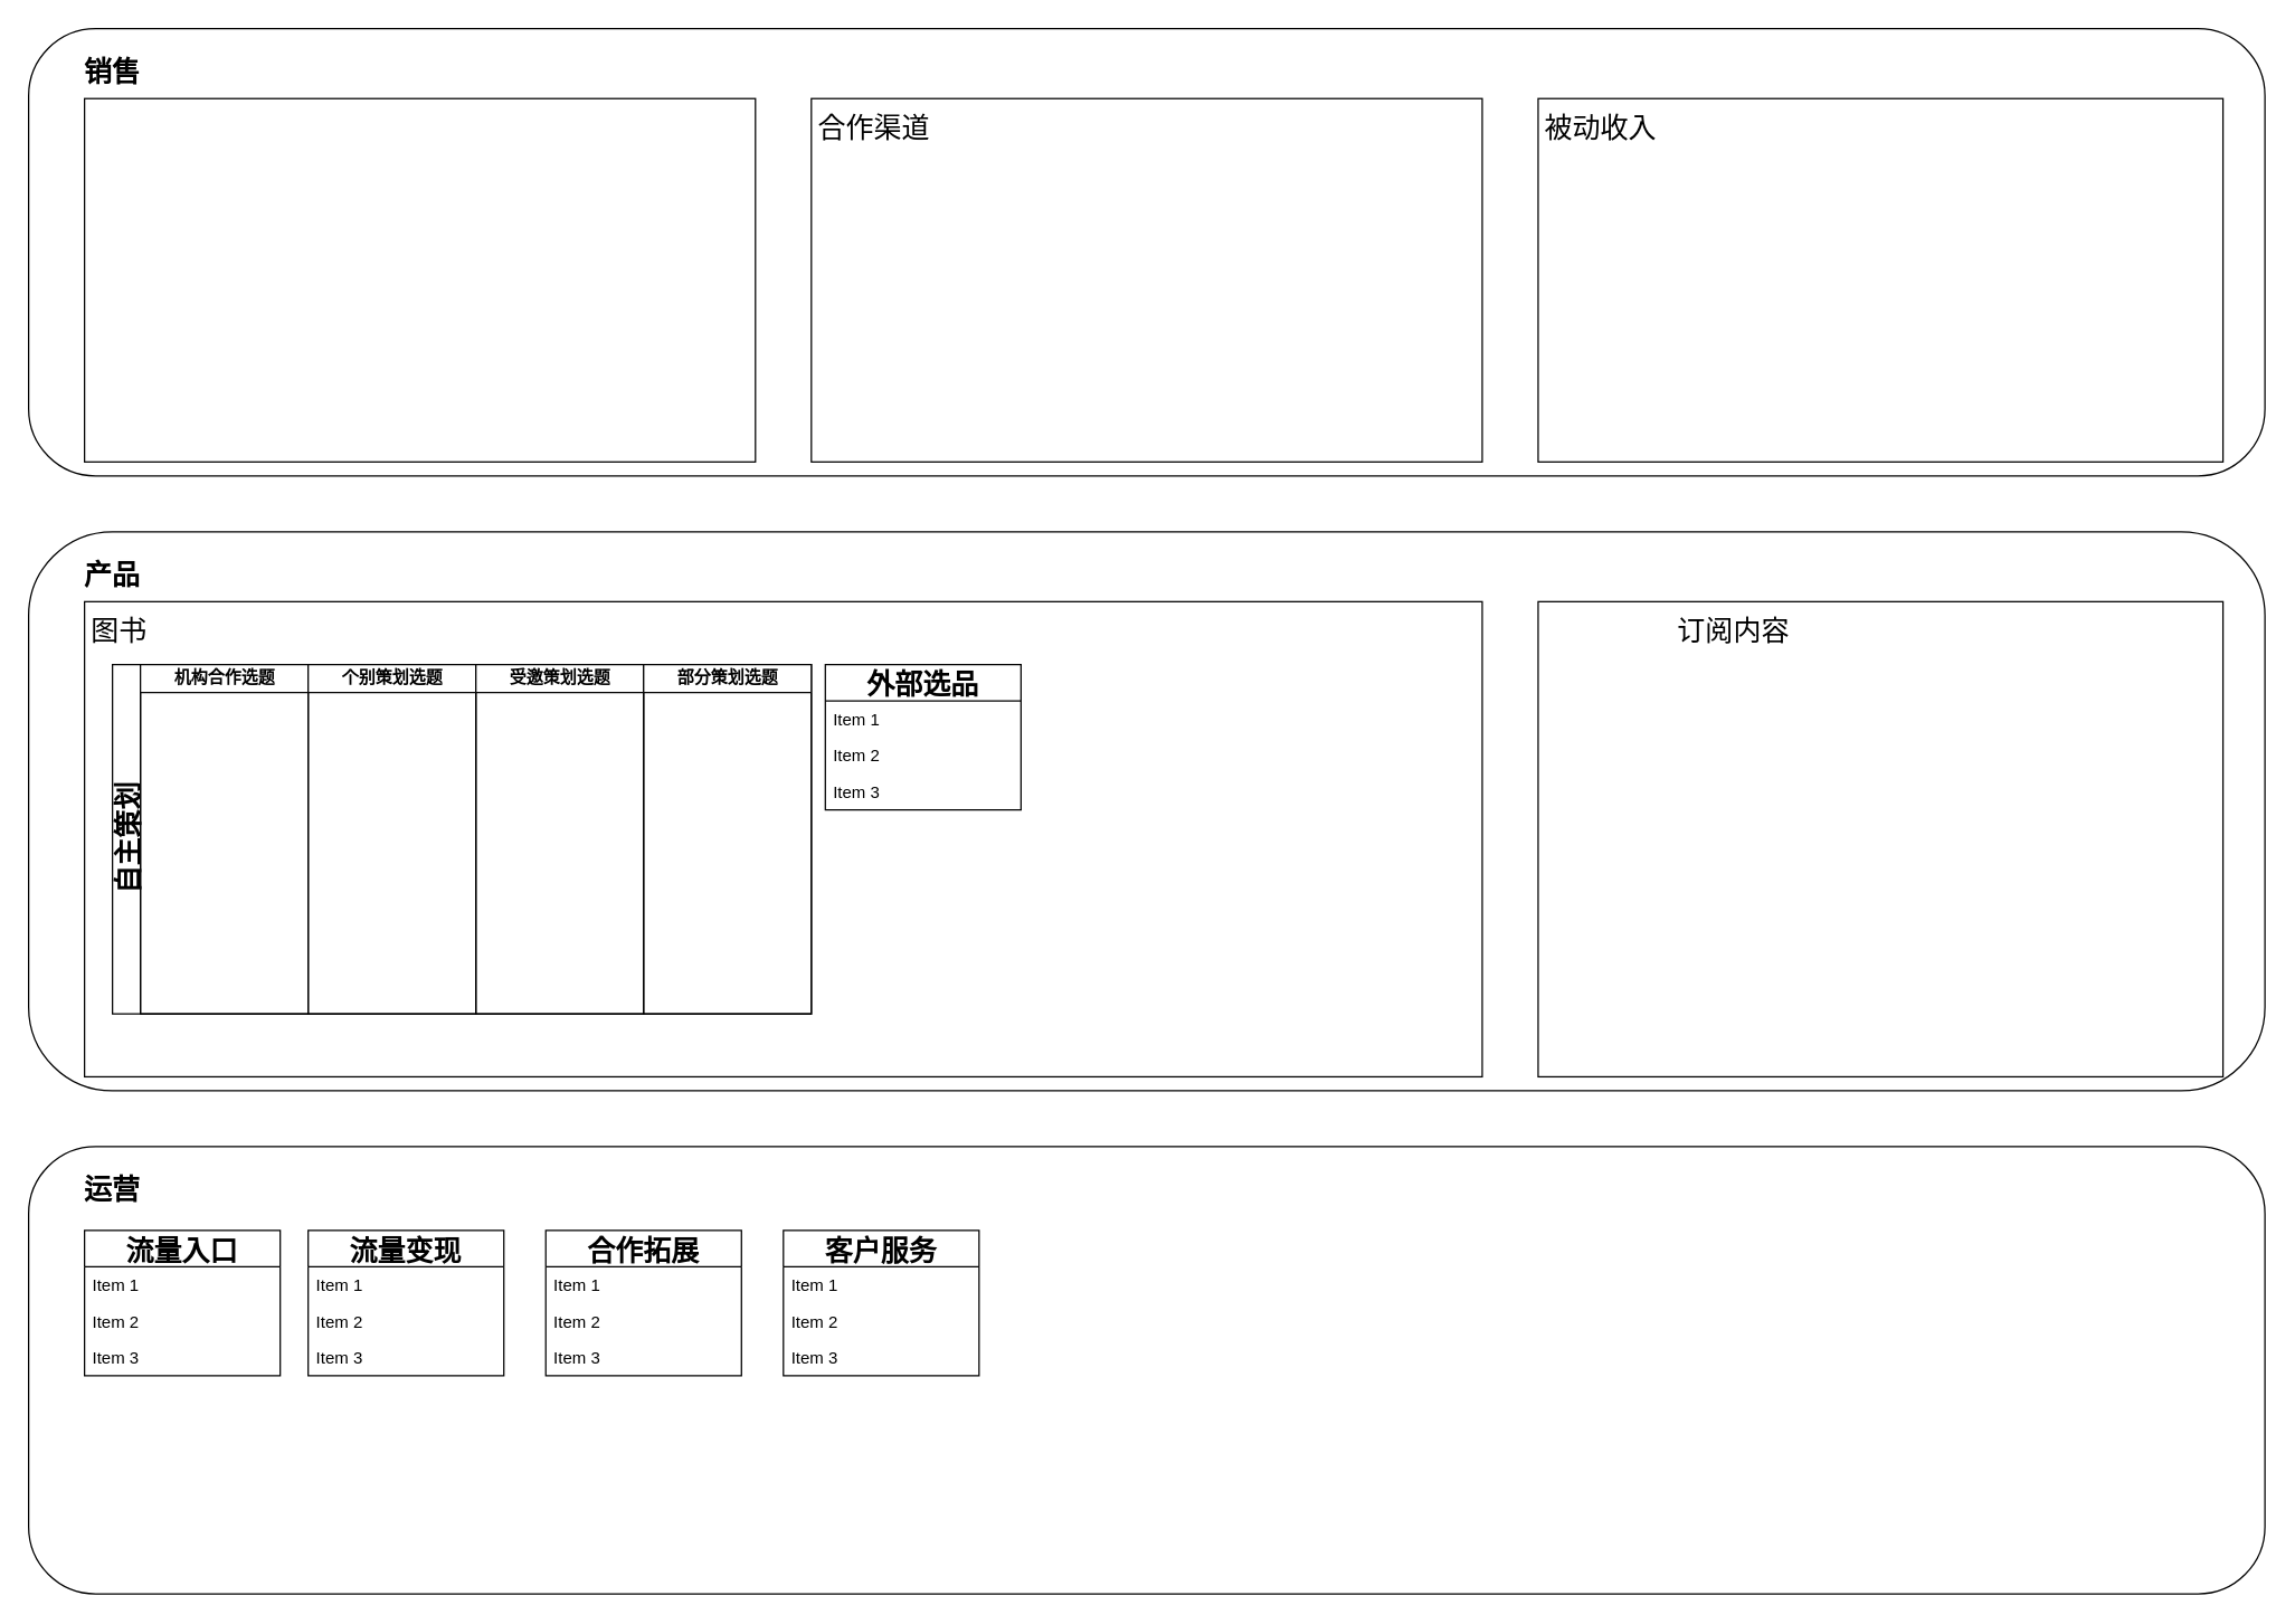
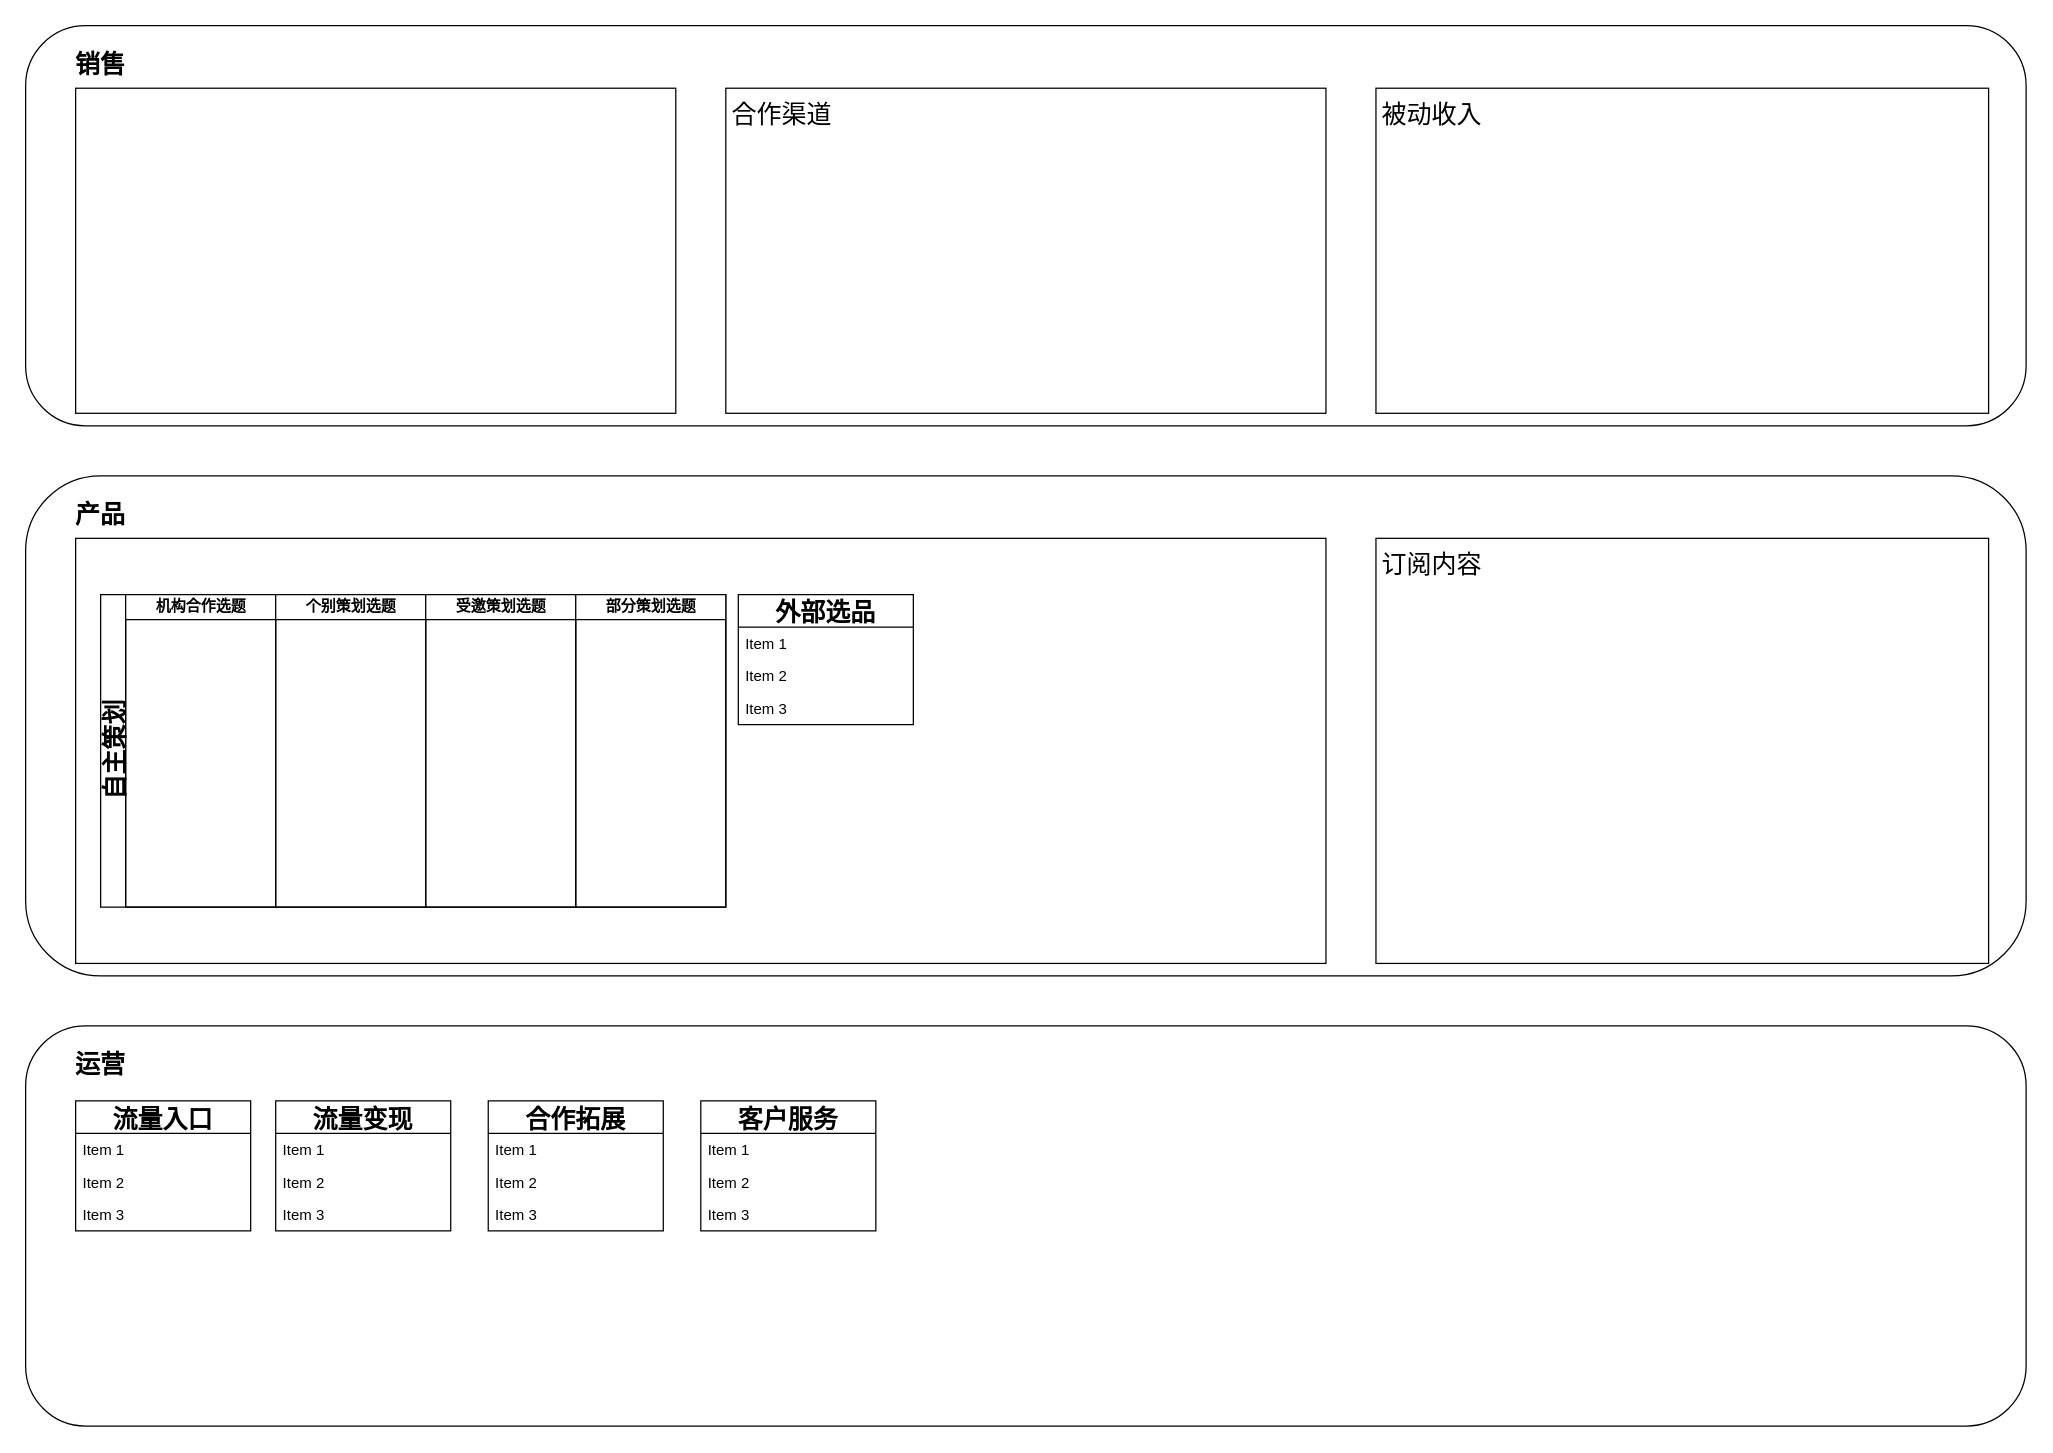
  <mxCell id="0" />
  <mxCell id="1" parent="0" />
  <mxCell id="2" value="" style="rounded=1;whiteSpace=wrap;html=1;" vertex="1" parent="1"><mxGeometry x="20" y="20" width="1600" height="320" as="geometry" /></mxCell>
  <mxCell id="3" value="销售" style="text;html=1;strokeColor=none;fillColor=none;align=center;verticalAlign=middle;whiteSpace=wrap;rounded=0;fontSize=20;fontStyle=1" vertex="1" parent="1"><mxGeometry x="50" y="40" width="60" height="20" as="geometry" /></mxCell>
  <mxCell id="4" value="" style="rounded=0;whiteSpace=wrap;html=1;fontSize=20;" vertex="1" parent="1"><mxGeometry x="60" y="70" width="480" height="260" as="geometry" /></mxCell>
  <mxCell id="5" value="" style="rounded=0;whiteSpace=wrap;html=1;fontSize=20;" vertex="1" parent="1"><mxGeometry x="580" y="70" width="480" height="260" as="geometry" /></mxCell>
  <mxCell id="6" value="合作渠道" style="text;html=1;strokeColor=none;fillColor=none;align=center;verticalAlign=middle;whiteSpace=wrap;rounded=0;fontSize=20;" vertex="1" parent="1"><mxGeometry x="580" y="80" width="90" height="20" as="geometry" /></mxCell>
  <mxCell id="7" value="" style="rounded=0;whiteSpace=wrap;html=1;fontSize=20;" vertex="1" parent="1"><mxGeometry x="1100" y="70" width="490" height="260" as="geometry" /></mxCell>
  <mxCell id="8" value="被动收入" style="text;html=1;strokeColor=none;fillColor=none;align=center;verticalAlign=middle;whiteSpace=wrap;rounded=0;fontSize=20;" vertex="1" parent="1"><mxGeometry x="1100" y="80" width="90" height="20" as="geometry" /></mxCell>
  <mxCell id="9" value="" style="rounded=1;whiteSpace=wrap;html=1;" vertex="1" parent="1"><mxGeometry x="20" y="380" width="1600" height="400" as="geometry" /></mxCell>
  <mxCell id="10" value="产品" style="text;html=1;strokeColor=none;fillColor=none;align=center;verticalAlign=middle;whiteSpace=wrap;rounded=0;fontSize=20;fontStyle=1" vertex="1" parent="1"><mxGeometry x="50" y="400" width="60" height="20" as="geometry" /></mxCell>
  <mxCell id="11" value="" style="rounded=0;whiteSpace=wrap;html=1;fontSize=20;" vertex="1" parent="1"><mxGeometry x="60" y="430" width="1000" height="340" as="geometry" /></mxCell>
- <mxCell id="12" value="图书" style="text;html=1;strokeColor=none;fillColor=none;align=center;verticalAlign=middle;whiteSpace=wrap;rounded=0;fontSize=20;" vertex="1" parent="1"><mxGeometry x="60" y="440" width="50" height="20" as="geometry" /></mxCell>
  <mxCell id="13" value="" style="rounded=0;whiteSpace=wrap;html=1;fontSize=20;" vertex="1" parent="1"><mxGeometry x="1100" y="430" width="490" height="340" as="geometry" /></mxCell>
- <mxCell id="14" value="订阅内容" style="text;html=1;strokeColor=none;fillColor=none;align=center;verticalAlign=middle;whiteSpace=wrap;rounded=0;fontSize=20;" vertex="1" parent="1"><mxGeometry x="1195" y="440" width="90" height="20" as="geometry" /></mxCell>
+ <mxCell id="14" value="订阅内容" style="text;html=1;strokeColor=none;fillColor=none;align=center;verticalAlign=middle;whiteSpace=wrap;rounded=0;fontSize=20;" vertex="1" parent="1"><mxGeometry x="1100" y="440" width="90" height="20" as="geometry" /></mxCell>
  <mxCell id="15" value="自主策划" style="swimlane;html=1;childLayout=stackLayout;resizeParent=1;resizeParentMax=0;startSize=20;horizontal=0;horizontalStack=1;fontSize=20;" vertex="1" parent="1"><mxGeometry x="80" y="475" width="500" height="250" as="geometry" /></mxCell>
  <mxCell id="16" value="机构合作选题" style="swimlane;html=1;startSize=20;" vertex="1" parent="15"><mxGeometry x="20" width="120" height="250" as="geometry" /></mxCell>
  <mxCell id="17" value="个别策划选题" style="swimlane;html=1;startSize=20;" vertex="1" parent="15"><mxGeometry x="140" width="120" height="250" as="geometry" /></mxCell>
  <mxCell id="18" value="受邀策划选题" style="swimlane;html=1;startSize=20;" vertex="1" parent="15"><mxGeometry x="260" width="120" height="250" as="geometry" /></mxCell>
  <mxCell id="19" value="部分策划选题" style="swimlane;html=1;startSize=20;" vertex="1" parent="15"><mxGeometry x="380" width="120" height="250" as="geometry" /></mxCell>
  <mxCell id="20" value="外部选品" style="swimlane;fontStyle=1;childLayout=stackLayout;horizontal=1;startSize=26;fillColor=none;horizontalStack=0;resizeParent=1;resizeParentMax=0;resizeLast=0;collapsible=1;marginBottom=0;fontSize=20;" vertex="1" parent="1"><mxGeometry x="590" y="475" width="140" height="104" as="geometry" /></mxCell>
  <mxCell id="21" value="Item 1" style="text;strokeColor=none;fillColor=none;align=left;verticalAlign=top;spacingLeft=4;spacingRight=4;overflow=hidden;rotatable=0;points=[[0,0.5],[1,0.5]];portConstraint=eastwest;" vertex="1" parent="20"><mxGeometry y="26" width="140" height="26" as="geometry" /></mxCell>
  <mxCell id="22" value="Item 2" style="text;strokeColor=none;fillColor=none;align=left;verticalAlign=top;spacingLeft=4;spacingRight=4;overflow=hidden;rotatable=0;points=[[0,0.5],[1,0.5]];portConstraint=eastwest;" vertex="1" parent="20"><mxGeometry y="52" width="140" height="26" as="geometry" /></mxCell>
  <mxCell id="23" value="Item 3" style="text;strokeColor=none;fillColor=none;align=left;verticalAlign=top;spacingLeft=4;spacingRight=4;overflow=hidden;rotatable=0;points=[[0,0.5],[1,0.5]];portConstraint=eastwest;" vertex="1" parent="20"><mxGeometry y="78" width="140" height="26" as="geometry" /></mxCell>
  <mxCell id="24" value="" style="rounded=1;whiteSpace=wrap;html=1;" vertex="1" parent="1"><mxGeometry x="20" y="820" width="1600" height="320" as="geometry" /></mxCell>
  <mxCell id="25" value="运营" style="text;html=1;strokeColor=none;fillColor=none;align=center;verticalAlign=middle;whiteSpace=wrap;rounded=0;fontSize=20;fontStyle=1" vertex="1" parent="1"><mxGeometry x="50" y="840" width="60" height="20" as="geometry" /></mxCell>
  <mxCell id="26" value="流量入口" style="swimlane;fontStyle=1;childLayout=stackLayout;horizontal=1;startSize=26;fillColor=none;horizontalStack=0;resizeParent=1;resizeParentMax=0;resizeLast=0;collapsible=1;marginBottom=0;fontSize=20;" vertex="1" parent="1"><mxGeometry x="60" y="880" width="140" height="104" as="geometry" /></mxCell>
  <mxCell id="27" value="Item 1" style="text;strokeColor=none;fillColor=none;align=left;verticalAlign=top;spacingLeft=4;spacingRight=4;overflow=hidden;rotatable=0;points=[[0,0.5],[1,0.5]];portConstraint=eastwest;" vertex="1" parent="26"><mxGeometry y="26" width="140" height="26" as="geometry" /></mxCell>
  <mxCell id="28" value="Item 2" style="text;strokeColor=none;fillColor=none;align=left;verticalAlign=top;spacingLeft=4;spacingRight=4;overflow=hidden;rotatable=0;points=[[0,0.5],[1,0.5]];portConstraint=eastwest;" vertex="1" parent="26"><mxGeometry y="52" width="140" height="26" as="geometry" /></mxCell>
  <mxCell id="29" value="Item 3" style="text;strokeColor=none;fillColor=none;align=left;verticalAlign=top;spacingLeft=4;spacingRight=4;overflow=hidden;rotatable=0;points=[[0,0.5],[1,0.5]];portConstraint=eastwest;" vertex="1" parent="26"><mxGeometry y="78" width="140" height="26" as="geometry" /></mxCell>
  <mxCell id="30" value="流量变现" style="swimlane;fontStyle=1;childLayout=stackLayout;horizontal=1;startSize=26;fillColor=none;horizontalStack=0;resizeParent=1;resizeParentMax=0;resizeLast=0;collapsible=1;marginBottom=0;fontSize=20;" vertex="1" parent="1"><mxGeometry x="220" y="880" width="140" height="104" as="geometry" /></mxCell>
  <mxCell id="31" value="Item 1" style="text;strokeColor=none;fillColor=none;align=left;verticalAlign=top;spacingLeft=4;spacingRight=4;overflow=hidden;rotatable=0;points=[[0,0.5],[1,0.5]];portConstraint=eastwest;" vertex="1" parent="30"><mxGeometry y="26" width="140" height="26" as="geometry" /></mxCell>
  <mxCell id="32" value="Item 2" style="text;strokeColor=none;fillColor=none;align=left;verticalAlign=top;spacingLeft=4;spacingRight=4;overflow=hidden;rotatable=0;points=[[0,0.5],[1,0.5]];portConstraint=eastwest;" vertex="1" parent="30"><mxGeometry y="52" width="140" height="26" as="geometry" /></mxCell>
  <mxCell id="33" value="Item 3" style="text;strokeColor=none;fillColor=none;align=left;verticalAlign=top;spacingLeft=4;spacingRight=4;overflow=hidden;rotatable=0;points=[[0,0.5],[1,0.5]];portConstraint=eastwest;" vertex="1" parent="30"><mxGeometry y="78" width="140" height="26" as="geometry" /></mxCell>
  <mxCell id="34" value="合作拓展" style="swimlane;fontStyle=1;childLayout=stackLayout;horizontal=1;startSize=26;fillColor=none;horizontalStack=0;resizeParent=1;resizeParentMax=0;resizeLast=0;collapsible=1;marginBottom=0;fontSize=20;" vertex="1" parent="1"><mxGeometry x="390" y="880" width="140" height="104" as="geometry" /></mxCell>
  <mxCell id="35" value="Item 1" style="text;strokeColor=none;fillColor=none;align=left;verticalAlign=top;spacingLeft=4;spacingRight=4;overflow=hidden;rotatable=0;points=[[0,0.5],[1,0.5]];portConstraint=eastwest;" vertex="1" parent="34"><mxGeometry y="26" width="140" height="26" as="geometry" /></mxCell>
  <mxCell id="36" value="Item 2" style="text;strokeColor=none;fillColor=none;align=left;verticalAlign=top;spacingLeft=4;spacingRight=4;overflow=hidden;rotatable=0;points=[[0,0.5],[1,0.5]];portConstraint=eastwest;" vertex="1" parent="34"><mxGeometry y="52" width="140" height="26" as="geometry" /></mxCell>
  <mxCell id="37" value="Item 3" style="text;strokeColor=none;fillColor=none;align=left;verticalAlign=top;spacingLeft=4;spacingRight=4;overflow=hidden;rotatable=0;points=[[0,0.5],[1,0.5]];portConstraint=eastwest;" vertex="1" parent="34"><mxGeometry y="78" width="140" height="26" as="geometry" /></mxCell>
  <mxCell id="38" value="客户服务" style="swimlane;fontStyle=1;childLayout=stackLayout;horizontal=1;startSize=26;fillColor=none;horizontalStack=0;resizeParent=1;resizeParentMax=0;resizeLast=0;collapsible=1;marginBottom=0;fontSize=20;" vertex="1" parent="1"><mxGeometry x="560" y="880" width="140" height="104" as="geometry" /></mxCell>
  <mxCell id="39" value="Item 1" style="text;strokeColor=none;fillColor=none;align=left;verticalAlign=top;spacingLeft=4;spacingRight=4;overflow=hidden;rotatable=0;points=[[0,0.5],[1,0.5]];portConstraint=eastwest;" vertex="1" parent="38"><mxGeometry y="26" width="140" height="26" as="geometry" /></mxCell>
  <mxCell id="40" value="Item 2" style="text;strokeColor=none;fillColor=none;align=left;verticalAlign=top;spacingLeft=4;spacingRight=4;overflow=hidden;rotatable=0;points=[[0,0.5],[1,0.5]];portConstraint=eastwest;" vertex="1" parent="38"><mxGeometry y="52" width="140" height="26" as="geometry" /></mxCell>
  <mxCell id="41" value="Item 3" style="text;strokeColor=none;fillColor=none;align=left;verticalAlign=top;spacingLeft=4;spacingRight=4;overflow=hidden;rotatable=0;points=[[0,0.5],[1,0.5]];portConstraint=eastwest;" vertex="1" parent="38"><mxGeometry y="78" width="140" height="26" as="geometry" /></mxCell>
